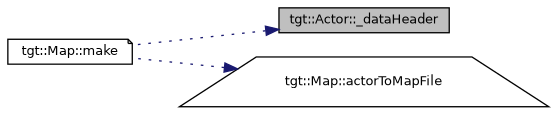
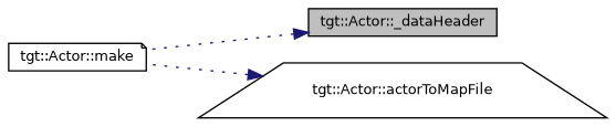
  digraph {
    rankdir=RL
    node [color=black fillcolor=white fontname=Helvetica fontsize=10 style=filled]
    edge [color=midnightblue dir=back fontname=Helvetica fontsize=10 labelfontname=Helvetica labelfontsize=10 style=dotted]
    n1 [fillcolor=grey75 fontcolor=black height=0.2 label="tgt::Actor::_dataHeader" shape=box width=0.4]
-   n2 [height=0.2 label="tgt::Map::make" shape=note width=0.4]
-   n3 [height=0.2 label="tgt::Map::actorToMapFile" shape=trapezium width=0.4]
+   n2 [height=0.2 label="tgt::Actor::make" shape=note width=0.4]
+   n3 [height=0.2 label="tgt::Actor::actorToMapFile" shape=trapezium width=0.4]
    n1 -> n2
    n3 -> n2
  }
